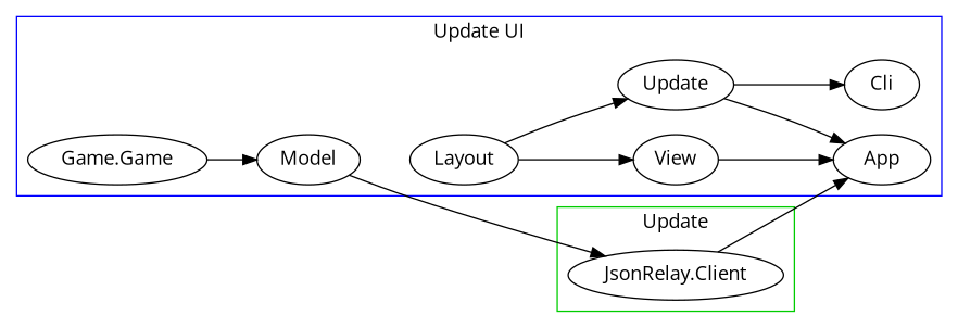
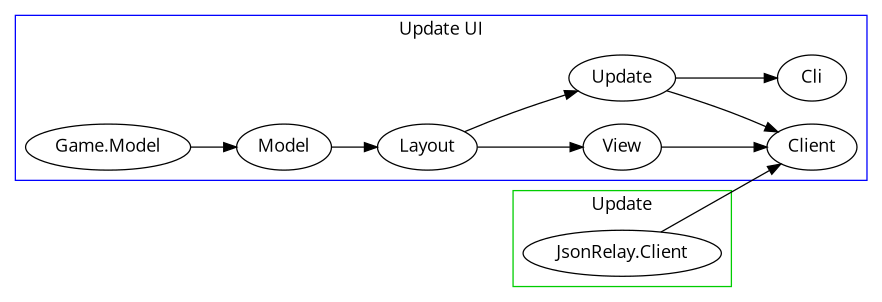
  digraph {
    fontname="Open Sans"
    rankdir=LR
    node [fontname="Open Sans"]
    edge [fontname="Open Sans"]
    View
-   "Game.Model" [label="Game.Game"]
+   "Game.Model"
    Model
    Layout
-   App
+   App [label=Client]
    Update
    Cli
    "JsonRelay.Client"
    subgraph cluster_1 {
      color=blue
      label="Update UI"
      "Game.Model"
      Model
      Layout
      App
      Update
      Cli
      subgraph sub_2 {
        color=blue
        label="Gloss UI"
        rank=n
        View
      }
    }
    subgraph cluster_3 {
      color=red
      label="Game rules"
    }
    subgraph cluster_4 {
      color=green3
      label=Update
      "JsonRelay.Client"
    }
    View -> App
    "Game.Model" -> Model
-   Model -> "JsonRelay.Client"
+   Model -> Layout
    Layout -> View
    Layout -> Update
    Update -> App
    Update -> Cli
    "JsonRelay.Client" -> App
  }
